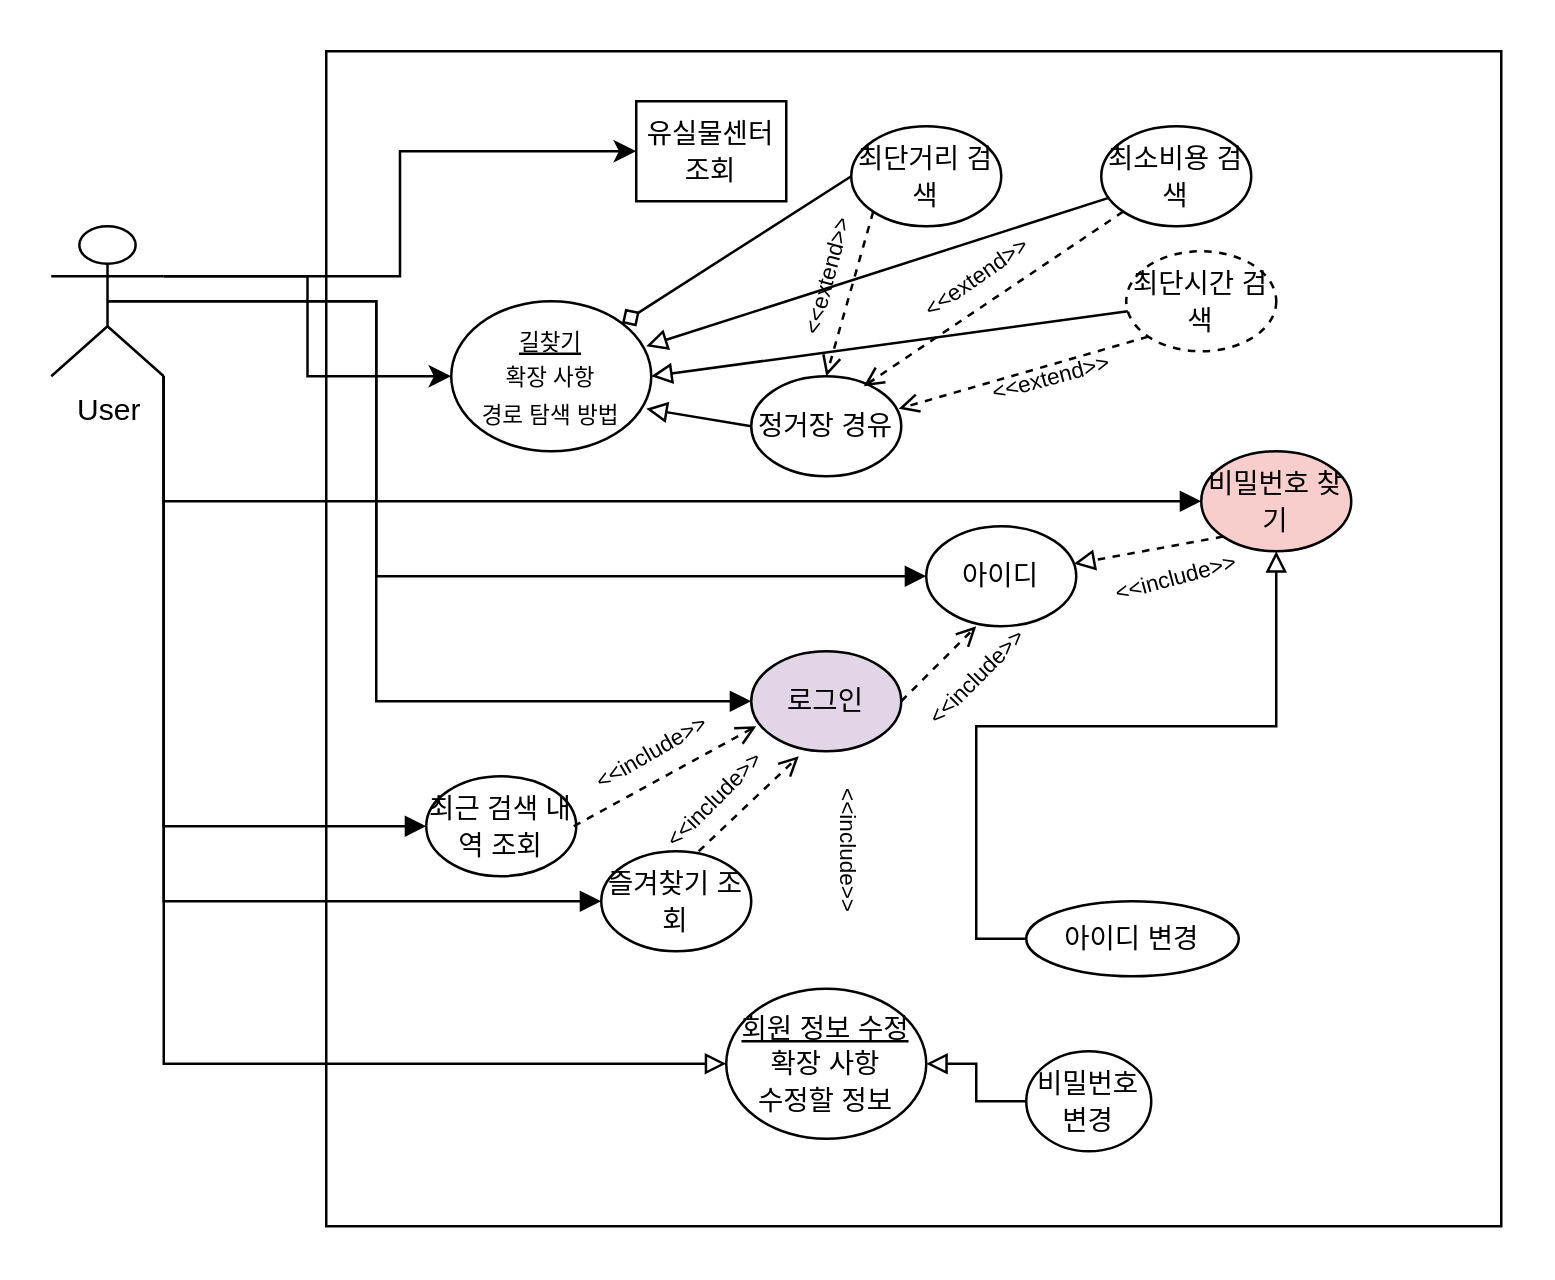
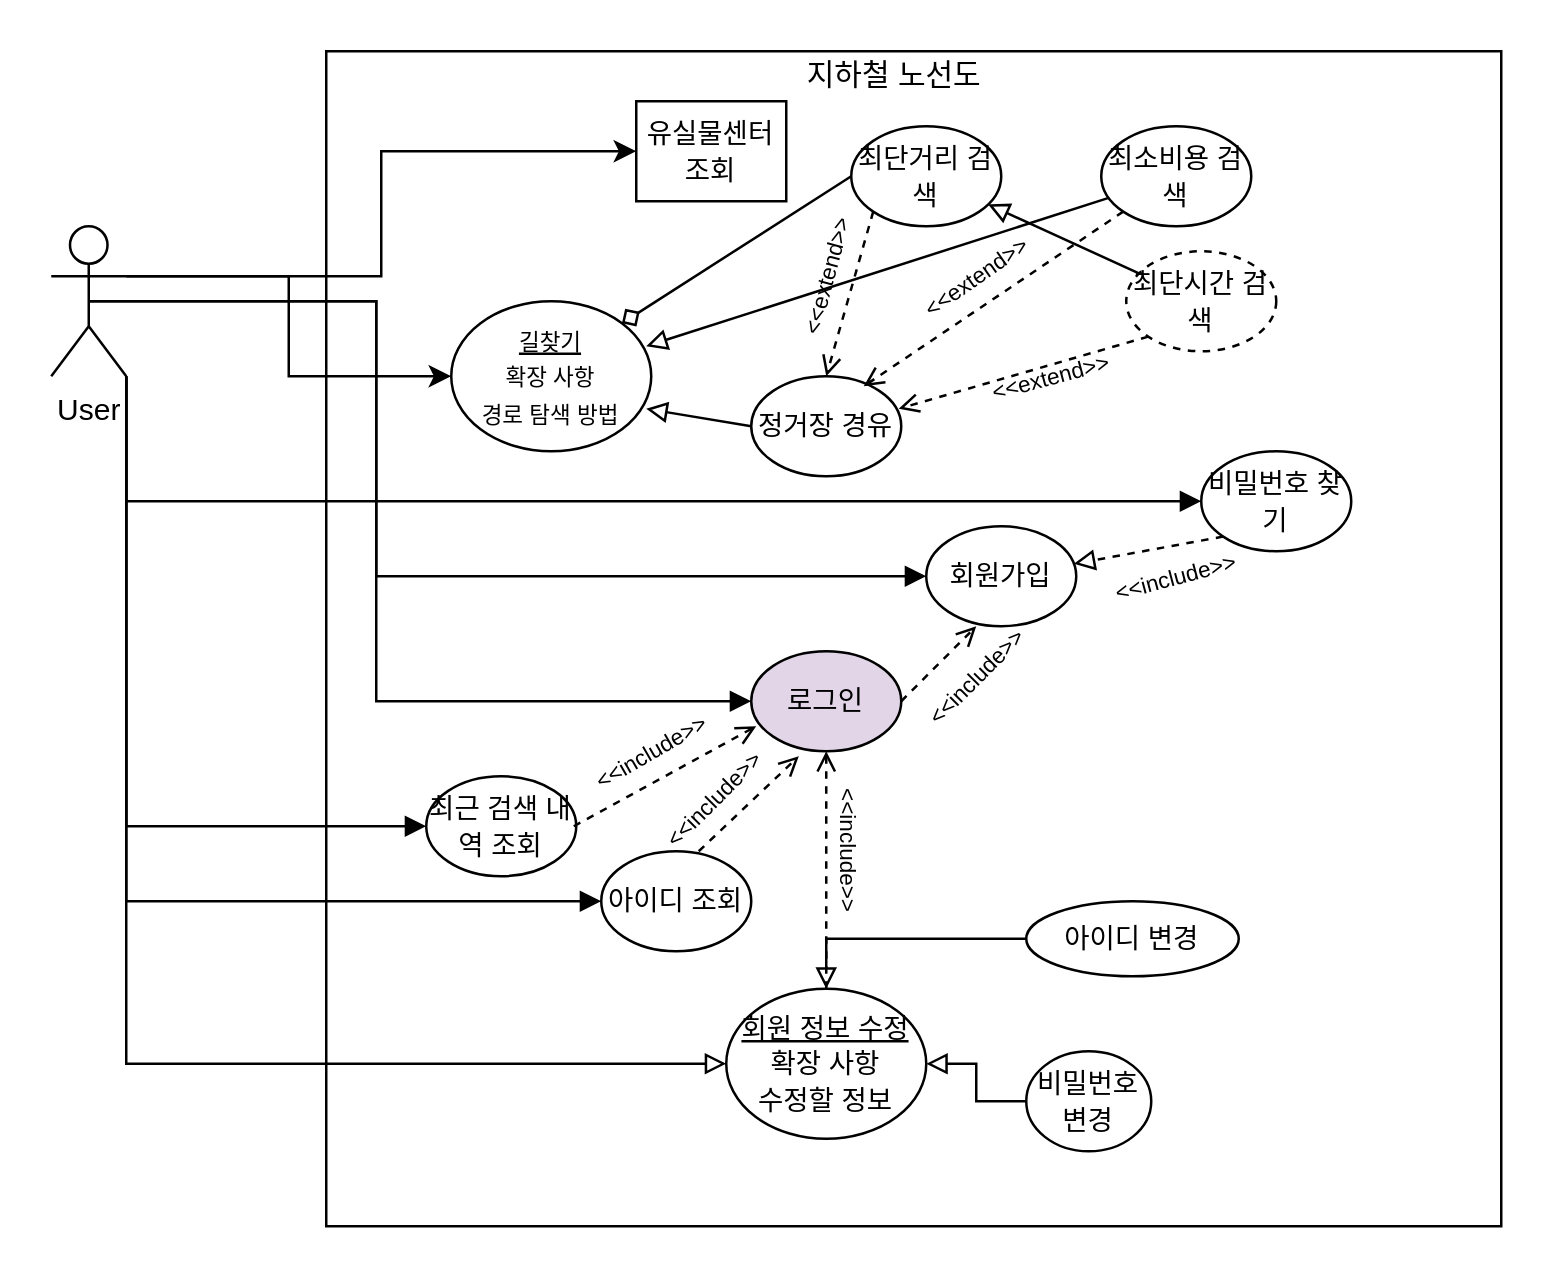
  <mxCell id="0" />
  <mxCell id="1" parent="0" />
  <mxCell id="2" value="" style="whiteSpace=wrap;html=1;aspect=fixed;" vertex="1" parent="1"><mxGeometry x="130" y="20" width="470" height="470" as="geometry" /></mxCell>
  <mxCell id="3" style="edgeStyle=orthogonalEdgeStyle;rounded=0;orthogonalLoop=1;jettySize=auto;html=1;exitX=1;exitY=0.333;exitDx=0;exitDy=0;exitPerimeter=0;entryX=0;entryY=0.5;entryDx=0;entryDy=0;" edge="1" parent="1" source="11" target="15"><mxGeometry relative="1" as="geometry" /></mxCell>
  <mxCell id="4" style="edgeStyle=orthogonalEdgeStyle;rounded=0;orthogonalLoop=1;jettySize=auto;html=1;exitX=1;exitY=0.333;exitDx=0;exitDy=0;exitPerimeter=0;" edge="1" parent="1" source="11" target="16"><mxGeometry relative="1" as="geometry" /></mxCell>
  <mxCell id="5" style="edgeStyle=orthogonalEdgeStyle;rounded=0;orthogonalLoop=1;jettySize=auto;html=1;exitX=0.5;exitY=0.5;exitDx=0;exitDy=0;exitPerimeter=0;entryX=0;entryY=0.5;entryDx=0;entryDy=0;endArrow=block;endFill=1;" edge="1" parent="1" source="11" target="21"><mxGeometry relative="1" as="geometry"><Array as="points"><mxPoint x="150" y="120" /><mxPoint x="150" y="230" /></Array></mxGeometry></mxCell>
  <mxCell id="6" style="edgeStyle=orthogonalEdgeStyle;rounded=0;orthogonalLoop=1;jettySize=auto;html=1;exitX=0.5;exitY=0.5;exitDx=0;exitDy=0;exitPerimeter=0;entryX=0;entryY=0.5;entryDx=0;entryDy=0;endArrow=block;endFill=1;" edge="1" parent="1" source="11" target="20"><mxGeometry relative="1" as="geometry"><Array as="points"><mxPoint x="150" y="120" /><mxPoint x="150" y="280" /></Array></mxGeometry></mxCell>
  <mxCell id="7" style="edgeStyle=orthogonalEdgeStyle;rounded=0;orthogonalLoop=1;jettySize=auto;html=1;exitX=1;exitY=1;exitDx=0;exitDy=0;exitPerimeter=0;entryX=0;entryY=0.5;entryDx=0;entryDy=0;endArrow=block;endFill=1;" edge="1" parent="1" source="11" target="24"><mxGeometry relative="1" as="geometry" /></mxCell>
  <mxCell id="8" style="edgeStyle=orthogonalEdgeStyle;rounded=0;orthogonalLoop=1;jettySize=auto;html=1;exitX=1;exitY=1;exitDx=0;exitDy=0;exitPerimeter=0;entryX=0;entryY=0.5;entryDx=0;entryDy=0;endArrow=block;endFill=1;" edge="1" parent="1" source="11" target="25"><mxGeometry relative="1" as="geometry" /></mxCell>
  <mxCell id="9" style="edgeStyle=orthogonalEdgeStyle;rounded=0;orthogonalLoop=1;jettySize=auto;html=1;exitX=1;exitY=1;exitDx=0;exitDy=0;exitPerimeter=0;entryX=0;entryY=0.5;entryDx=0;entryDy=0;endArrow=block;endFill=1;" edge="1" parent="1" source="11" target="31"><mxGeometry relative="1" as="geometry" /></mxCell>
  <mxCell id="10" style="edgeStyle=orthogonalEdgeStyle;rounded=0;orthogonalLoop=1;jettySize=auto;html=1;exitX=1;exitY=1;exitDx=0;exitDy=0;exitPerimeter=0;entryX=0;entryY=0.5;entryDx=0;entryDy=0;endArrow=block;endFill=0;" edge="1" parent="1" source="11" target="26"><mxGeometry relative="1" as="geometry" /></mxCell>
- <mxCell id="11" value="User&lt;br&gt;" style="shape=umlActor;verticalLabelPosition=bottom;verticalAlign=top;html=1;outlineConnect=0;" vertex="1" parent="1"><mxGeometry x="20" y="90" width="45" height="60" as="geometry" /></mxCell>
+ <mxCell id="11" value="User&lt;br&gt;" style="shape=umlActor;verticalLabelPosition=bottom;verticalAlign=top;html=1;outlineConnect=0;" vertex="1" parent="1"><mxGeometry x="20" y="90" width="30" height="60" as="geometry" /></mxCell>
  <mxCell id="12" value="&lt;font style=&quot;font-size: 11px&quot;&gt;최단거리 검색&lt;/font&gt;" style="ellipse;whiteSpace=wrap;html=1;" vertex="1" parent="1"><mxGeometry x="340" y="50" width="60" height="40" as="geometry" /></mxCell>
  <mxCell id="13" value="&lt;font style=&quot;font-size: 11px&quot;&gt;최소비용 검색&lt;br&gt;&lt;/font&gt;" style="ellipse;whiteSpace=wrap;html=1;" vertex="1" parent="1"><mxGeometry x="440" y="50" width="60" height="40" as="geometry" /></mxCell>
  <mxCell id="14" value="&lt;font style=&quot;font-size: 11px&quot;&gt;최단시간 검색&lt;br&gt;&lt;/font&gt;" style="ellipse;whiteSpace=wrap;html=1;dashed=1;" vertex="1" parent="1"><mxGeometry x="450" y="100" width="60" height="40" as="geometry" /></mxCell>
  <mxCell id="15" value="&lt;font style=&quot;font-size: 11px&quot;&gt;유실물센터 조회&lt;br&gt;&lt;/font&gt;" style="whiteSpace=wrap;html=1;rounded=0;" vertex="1" parent="1"><mxGeometry x="254" y="40" width="60" height="40" as="geometry" /></mxCell>
  <mxCell id="16" value="&lt;font style=&quot;font-size: 9px&quot;&gt;&lt;u&gt;길찾기&lt;/u&gt;&lt;br style=&quot;font-size: 9px&quot;&gt;확장 사항&lt;br&gt;경로 탐색 방법&lt;br style=&quot;font-size: 9px&quot;&gt;&lt;/font&gt;" style="ellipse;whiteSpace=wrap;html=1;" vertex="1" parent="1"><mxGeometry x="180" y="120" width="80" height="60" as="geometry" /></mxCell>
  <mxCell id="17" value="" style="endArrow=diamond;html=1;entryX=1;entryY=0;entryDx=0;entryDy=0;endFill=0;exitX=0;exitY=0.5;exitDx=0;exitDy=0;" edge="1" parent="1" source="12" target="16"><mxGeometry width="50" height="50" relative="1" as="geometry"><mxPoint x="350" y="100" as="sourcePoint" /><mxPoint x="300" y="160" as="targetPoint" /></mxGeometry></mxCell>
  <mxCell id="18" value="" style="endArrow=block;html=1;endFill=0;entryX=0.975;entryY=0.3;entryDx=0;entryDy=0;entryPerimeter=0;" edge="1" parent="1" source="13" target="16"><mxGeometry width="50" height="50" relative="1" as="geometry"><mxPoint x="360" y="110" as="sourcePoint" /><mxPoint x="260" y="143" as="targetPoint" /></mxGeometry></mxCell>
- <mxCell id="19" value="" style="endArrow=block;html=1;entryX=1;entryY=0.5;entryDx=0;entryDy=0;endFill=0;" edge="1" parent="1" source="14" target="16"><mxGeometry width="50" height="50" relative="1" as="geometry"><mxPoint x="370" y="120" as="sourcePoint" /><mxPoint x="261.213" y="145.858" as="targetPoint" /></mxGeometry></mxCell>
+ <mxCell id="19" value="" style="endArrow=block;html=1;endFill=0;" edge="1" parent="1" source="14" target="12"><mxGeometry width="50" height="50" relative="1" as="geometry"><mxPoint x="370" y="120" as="sourcePoint" /><mxPoint x="261.213" y="145.858" as="targetPoint" /></mxGeometry></mxCell>
  <mxCell id="20" value="&lt;font style=&quot;font-size: 11px&quot;&gt;로그인&lt;br&gt;&lt;/font&gt;" style="ellipse;whiteSpace=wrap;html=1;fillColor=#e1d5e7;" vertex="1" parent="1"><mxGeometry x="300" y="260" width="60" height="40" as="geometry" /></mxCell>
- <mxCell id="21" value="&lt;font style=&quot;font-size: 11px&quot;&gt;아이디&lt;br&gt;&lt;/font&gt;" style="ellipse;whiteSpace=wrap;html=1;" vertex="1" parent="1"><mxGeometry x="370" y="210" width="60" height="40" as="geometry" /></mxCell>
+ <mxCell id="21" value="&lt;font style=&quot;font-size: 11px&quot;&gt;회원가입&lt;br&gt;&lt;/font&gt;" style="ellipse;whiteSpace=wrap;html=1;" vertex="1" parent="1"><mxGeometry x="370" y="210" width="60" height="40" as="geometry" /></mxCell>
  <mxCell id="22" value="" style="endArrow=open;html=1;dashed=1;endFill=0;" edge="1" parent="1"><mxGeometry width="50" height="50" relative="1" as="geometry"><mxPoint x="360" y="280" as="sourcePoint" /><mxPoint x="390" y="250" as="targetPoint" /></mxGeometry></mxCell>
  <mxCell id="23" value="&lt;font style=&quot;font-size: 9px&quot;&gt;&amp;lt;&amp;lt;include&amp;gt;&amp;gt;&lt;/font&gt;" style="text;html=1;strokeColor=none;fillColor=none;align=center;verticalAlign=middle;whiteSpace=wrap;rounded=0;rotation=-45;" vertex="1" parent="1"><mxGeometry x="370" y="260" width="40" height="20" as="geometry" /></mxCell>
  <mxCell id="24" value="&lt;font style=&quot;font-size: 11px&quot;&gt;최근 검색 내역 조회&lt;br&gt;&lt;/font&gt;" style="ellipse;whiteSpace=wrap;html=1;" vertex="1" parent="1"><mxGeometry x="170" y="310" width="60" height="40" as="geometry" /></mxCell>
- <mxCell id="25" value="&lt;font style=&quot;font-size: 11px&quot;&gt;즐겨찾기 조회&lt;br&gt;&lt;/font&gt;" style="ellipse;whiteSpace=wrap;html=1;" vertex="1" parent="1"><mxGeometry x="240" y="340" width="60" height="40" as="geometry" /></mxCell>
+ <mxCell id="25" value="&lt;font style=&quot;font-size: 11px&quot;&gt;아이디 조회&lt;br&gt;&lt;/font&gt;" style="ellipse;whiteSpace=wrap;html=1;" vertex="1" parent="1"><mxGeometry x="240" y="340" width="60" height="40" as="geometry" /></mxCell>
  <mxCell id="26" value="&lt;font style=&quot;font-size: 11px&quot;&gt;&lt;u&gt;회원 정보 수정&lt;/u&gt;&lt;br&gt;확장 사항&lt;br&gt;수정할 정보&lt;br&gt;&lt;/font&gt;" style="ellipse;whiteSpace=wrap;html=1;" vertex="1" parent="1"><mxGeometry x="290" y="395" width="80" height="60" as="geometry" /></mxCell>
- <mxCell id="27" style="edgeStyle=orthogonalEdgeStyle;rounded=0;orthogonalLoop=1;jettySize=auto;html=1;exitX=0;exitY=0.5;exitDx=0;exitDy=0;endArrow=block;endFill=0;" edge="1" parent="1" source="28" target="31"><mxGeometry relative="1" as="geometry" /></mxCell>
+ <mxCell id="27" style="edgeStyle=orthogonalEdgeStyle;rounded=0;orthogonalLoop=1;jettySize=auto;html=1;exitX=0;exitY=0.5;exitDx=0;exitDy=0;endArrow=block;endFill=0;" edge="1" parent="1" source="28" target="26"><mxGeometry relative="1" as="geometry" /></mxCell>
  <mxCell id="28" value="&lt;font style=&quot;font-size: 11px&quot;&gt;아이디 변경&lt;br&gt;&lt;/font&gt;" style="ellipse;whiteSpace=wrap;html=1;" vertex="1" parent="1"><mxGeometry x="410" y="360" width="85" height="30" as="geometry" /></mxCell>
  <mxCell id="29" style="edgeStyle=orthogonalEdgeStyle;rounded=0;orthogonalLoop=1;jettySize=auto;html=1;entryX=1;entryY=0.5;entryDx=0;entryDy=0;endArrow=block;endFill=0;" edge="1" parent="1" source="30" target="26"><mxGeometry relative="1" as="geometry" /></mxCell>
  <mxCell id="30" value="&lt;font style=&quot;font-size: 11px&quot;&gt;비밀번호 변경&lt;br&gt;&lt;/font&gt;" style="ellipse;whiteSpace=wrap;html=1;" vertex="1" parent="1"><mxGeometry x="410" y="420" width="50" height="40" as="geometry" /></mxCell>
- <mxCell id="31" value="&lt;font style=&quot;font-size: 11px&quot;&gt;비밀번호 찾기&lt;br&gt;&lt;/font&gt;" style="ellipse;whiteSpace=wrap;html=1;fillColor=#f8cecc;" vertex="1" parent="1"><mxGeometry x="480" y="180" width="60" height="40" as="geometry" /></mxCell>
+ <mxCell id="31" value="&lt;font style=&quot;font-size: 11px&quot;&gt;비밀번호 찾기&lt;br&gt;&lt;/font&gt;" style="ellipse;whiteSpace=wrap;html=1;" vertex="1" parent="1"><mxGeometry x="480" y="180" width="60" height="40" as="geometry" /></mxCell>
  <mxCell id="32" value="" style="endArrow=open;html=1;dashed=1;endFill=0;entryX=0.033;entryY=0.75;entryDx=0;entryDy=0;entryPerimeter=0;" edge="1" parent="1" target="20"><mxGeometry width="50" height="50" relative="1" as="geometry"><mxPoint x="229" y="330" as="sourcePoint" /><mxPoint x="310" y="290" as="targetPoint" /></mxGeometry></mxCell>
  <mxCell id="33" value="&lt;font style=&quot;font-size: 9px&quot;&gt;&amp;lt;&amp;lt;include&amp;gt;&amp;gt;&lt;/font&gt;" style="text;html=1;strokeColor=none;fillColor=none;align=center;verticalAlign=middle;whiteSpace=wrap;rounded=0;rotation=-30;" vertex="1" parent="1"><mxGeometry x="240" y="290" width="40" height="20" as="geometry" /></mxCell>
  <mxCell id="34" value="" style="endArrow=open;html=1;dashed=1;endFill=0;entryX=0.317;entryY=1.05;entryDx=0;entryDy=0;entryPerimeter=0;" edge="1" parent="1" target="20"><mxGeometry width="50" height="50" relative="1" as="geometry"><mxPoint x="279" y="340" as="sourcePoint" /><mxPoint x="360" y="300" as="targetPoint" /></mxGeometry></mxCell>
  <mxCell id="35" value="&lt;font style=&quot;font-size: 9px&quot;&gt;&amp;lt;&amp;lt;include&amp;gt;&amp;gt;&lt;/font&gt;" style="text;html=1;strokeColor=none;fillColor=none;align=center;verticalAlign=middle;whiteSpace=wrap;rounded=0;rotation=-45;" vertex="1" parent="1"><mxGeometry x="265" y="309" width="40" height="20" as="geometry" /></mxCell>
+ <mxCell id="36" value="" style="endArrow=open;html=1;dashed=1;entryX=0.5;entryY=1;entryDx=0;entryDy=0;endFill=0;exitX=0.5;exitY=0;exitDx=0;exitDy=0;" edge="1" parent="1" source="26" target="20"><mxGeometry width="50" height="50" relative="1" as="geometry"><mxPoint x="420" y="420" as="sourcePoint" /><mxPoint x="470" y="370" as="targetPoint" /></mxGeometry></mxCell>
  <mxCell id="37" value="&lt;font style=&quot;font-size: 9px&quot;&gt;&amp;lt;&amp;lt;include&amp;gt;&amp;gt;&lt;/font&gt;" style="text;html=1;strokeColor=none;fillColor=none;align=center;verticalAlign=middle;whiteSpace=wrap;rounded=0;rotation=90;" vertex="1" parent="1"><mxGeometry x="320" y="330" width="40" height="20" as="geometry" /></mxCell>
  <mxCell id="38" value="" style="endArrow=block;html=1;dashed=1;exitX=0;exitY=1;exitDx=0;exitDy=0;endFill=0;" edge="1" parent="1" source="31" target="21"><mxGeometry width="50" height="50" relative="1" as="geometry"><mxPoint x="480" y="620" as="sourcePoint" /><mxPoint x="530" y="570" as="targetPoint" /></mxGeometry></mxCell>
  <mxCell id="39" value="&lt;font style=&quot;font-size: 9px&quot;&gt;&amp;lt;&amp;lt;include&amp;gt;&amp;gt;&lt;/font&gt;" style="text;html=1;strokeColor=none;fillColor=none;align=center;verticalAlign=middle;whiteSpace=wrap;rounded=0;rotation=-15;" vertex="1" parent="1"><mxGeometry x="450" y="220" width="40" height="20" as="geometry" /></mxCell>
+ <mxCell id="40" value="지하철 노선도" style="text;html=1;strokeColor=none;fillColor=none;align=center;verticalAlign=middle;whiteSpace=wrap;rounded=0;" vertex="1" parent="1"><mxGeometry x="305" y="20" width="105" height="20" as="geometry" /></mxCell>
  <mxCell id="41" value="&lt;font style=&quot;font-size: 11px&quot;&gt;정거장 경유&lt;br&gt;&lt;/font&gt;" style="ellipse;whiteSpace=wrap;html=1;" vertex="1" parent="1"><mxGeometry x="300" y="150" width="60" height="40" as="geometry" /></mxCell>
  <mxCell id="42" value="" style="endArrow=block;html=1;endFill=0;exitX=0;exitY=0.5;exitDx=0;exitDy=0;entryX=0.975;entryY=0.717;entryDx=0;entryDy=0;entryPerimeter=0;" edge="1" parent="1" source="41" target="16"><mxGeometry width="50" height="50" relative="1" as="geometry"><mxPoint x="30" y="590" as="sourcePoint" /><mxPoint x="80" y="540" as="targetPoint" /></mxGeometry></mxCell>
  <mxCell id="43" value="" style="endArrow=open;html=1;dashed=1;endFill=0;exitX=0;exitY=1;exitDx=0;exitDy=0;entryX=0.5;entryY=0;entryDx=0;entryDy=0;" edge="1" parent="1" source="12" target="41"><mxGeometry width="50" height="50" relative="1" as="geometry"><mxPoint x="320" y="630" as="sourcePoint" /><mxPoint x="370" y="580" as="targetPoint" /></mxGeometry></mxCell>
  <mxCell id="44" value="&lt;font style=&quot;font-size: 9px&quot;&gt;&amp;lt;&amp;lt;extend&amp;gt;&amp;gt;&lt;/font&gt;" style="text;html=1;strokeColor=none;fillColor=none;align=center;verticalAlign=middle;whiteSpace=wrap;rounded=0;rotation=-75;" vertex="1" parent="1"><mxGeometry x="310" y="100" width="40" height="20" as="geometry" /></mxCell>
  <mxCell id="45" value="" style="endArrow=open;html=1;dashed=1;exitX=0;exitY=1;exitDx=0;exitDy=0;entryX=0.75;entryY=0.1;entryDx=0;entryDy=0;entryPerimeter=0;endFill=0;" edge="1" parent="1" source="13" target="41"><mxGeometry width="50" height="50" relative="1" as="geometry"><mxPoint x="240" y="630" as="sourcePoint" /><mxPoint x="290" y="580" as="targetPoint" /></mxGeometry></mxCell>
  <mxCell id="46" value="&lt;font style=&quot;font-size: 9px&quot;&gt;&amp;lt;&amp;lt;extend&amp;gt;&amp;gt;&lt;/font&gt;" style="text;html=1;strokeColor=none;fillColor=none;align=center;verticalAlign=middle;whiteSpace=wrap;rounded=0;rotation=-15;" vertex="1" parent="1"><mxGeometry x="400" y="140" width="40" height="20" as="geometry" /></mxCell>
  <mxCell id="47" value="&lt;font style=&quot;font-size: 9px&quot;&gt;&amp;lt;&amp;lt;extend&amp;gt;&amp;gt;&lt;/font&gt;" style="text;html=1;strokeColor=none;fillColor=none;align=center;verticalAlign=middle;whiteSpace=wrap;rounded=0;rotation=-35;" vertex="1" parent="1"><mxGeometry x="370" y="100" width="40" height="20" as="geometry" /></mxCell>
  <mxCell id="48" value="" style="endArrow=open;html=1;dashed=1;endFill=0;exitX=0;exitY=1;exitDx=0;exitDy=0;entryX=0.983;entryY=0.325;entryDx=0;entryDy=0;entryPerimeter=0;" edge="1" parent="1" source="14" target="41"><mxGeometry width="50" height="50" relative="1" as="geometry"><mxPoint x="220" y="650" as="sourcePoint" /><mxPoint x="270" y="600" as="targetPoint" /></mxGeometry></mxCell>
